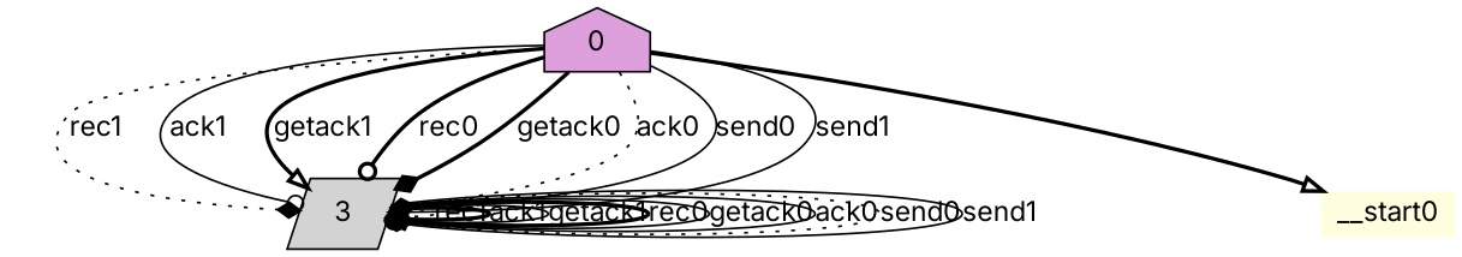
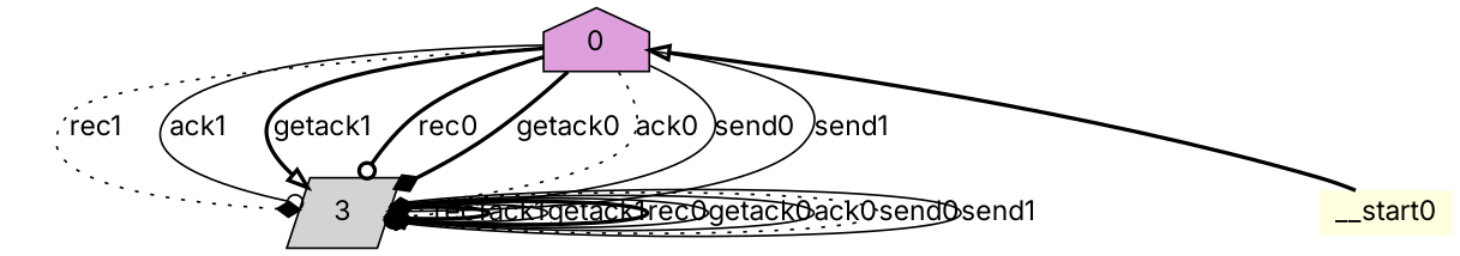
  digraph {
    fontname=Inter
    node [fontname=Inter style=filled]
    edge [arrowhead=diamond fontname=Inter style=solid]
    n1 [fillcolor=plum label=0 shape=house]
    n2 [fillcolor=lightgrey label=3 shape=parallelogram]
    __start0 [fillcolor=lightyellow height=0 shape=none width=0]
    n1 -> n2 [label=rec1 style=dotted]
    n1 -> n2 [arrowhead=odot label=ack1]
    n1 -> n2 [arrowhead=onormal label=getack1 style=bold]
    n1 -> n2 [arrowhead=odot label=rec0 style=bold]
    n1 -> n2 [label=getack0 style=bold]
    n1 -> n2 [label=ack0 style=dotted]
    n1 -> n2 [label=send0]
    n1 -> n2 [arrowhead=onormal label=send1]
    n2 -> n2 [arrowhead=onormal label=rec1 style=dotted]
    n2 -> n2 [label=ack1 style=bold]
    n2 -> n2 [arrowhead=onormal label=getack1]
    n2 -> n2 [arrowhead=odot label=rec0 style=bold]
    n2 -> n2 [arrowhead=onormal label=getack0]
    n2 -> n2 [arrowhead=onormal label=ack0]
    n2 -> n2 [label=send0 style=dotted]
    n2 -> n2 [label=send1]
-   n1 -> __start0 [arrowhead=onormal style=bold]
+   __start0 -> n1 [arrowhead=onormal style=bold]
  }
